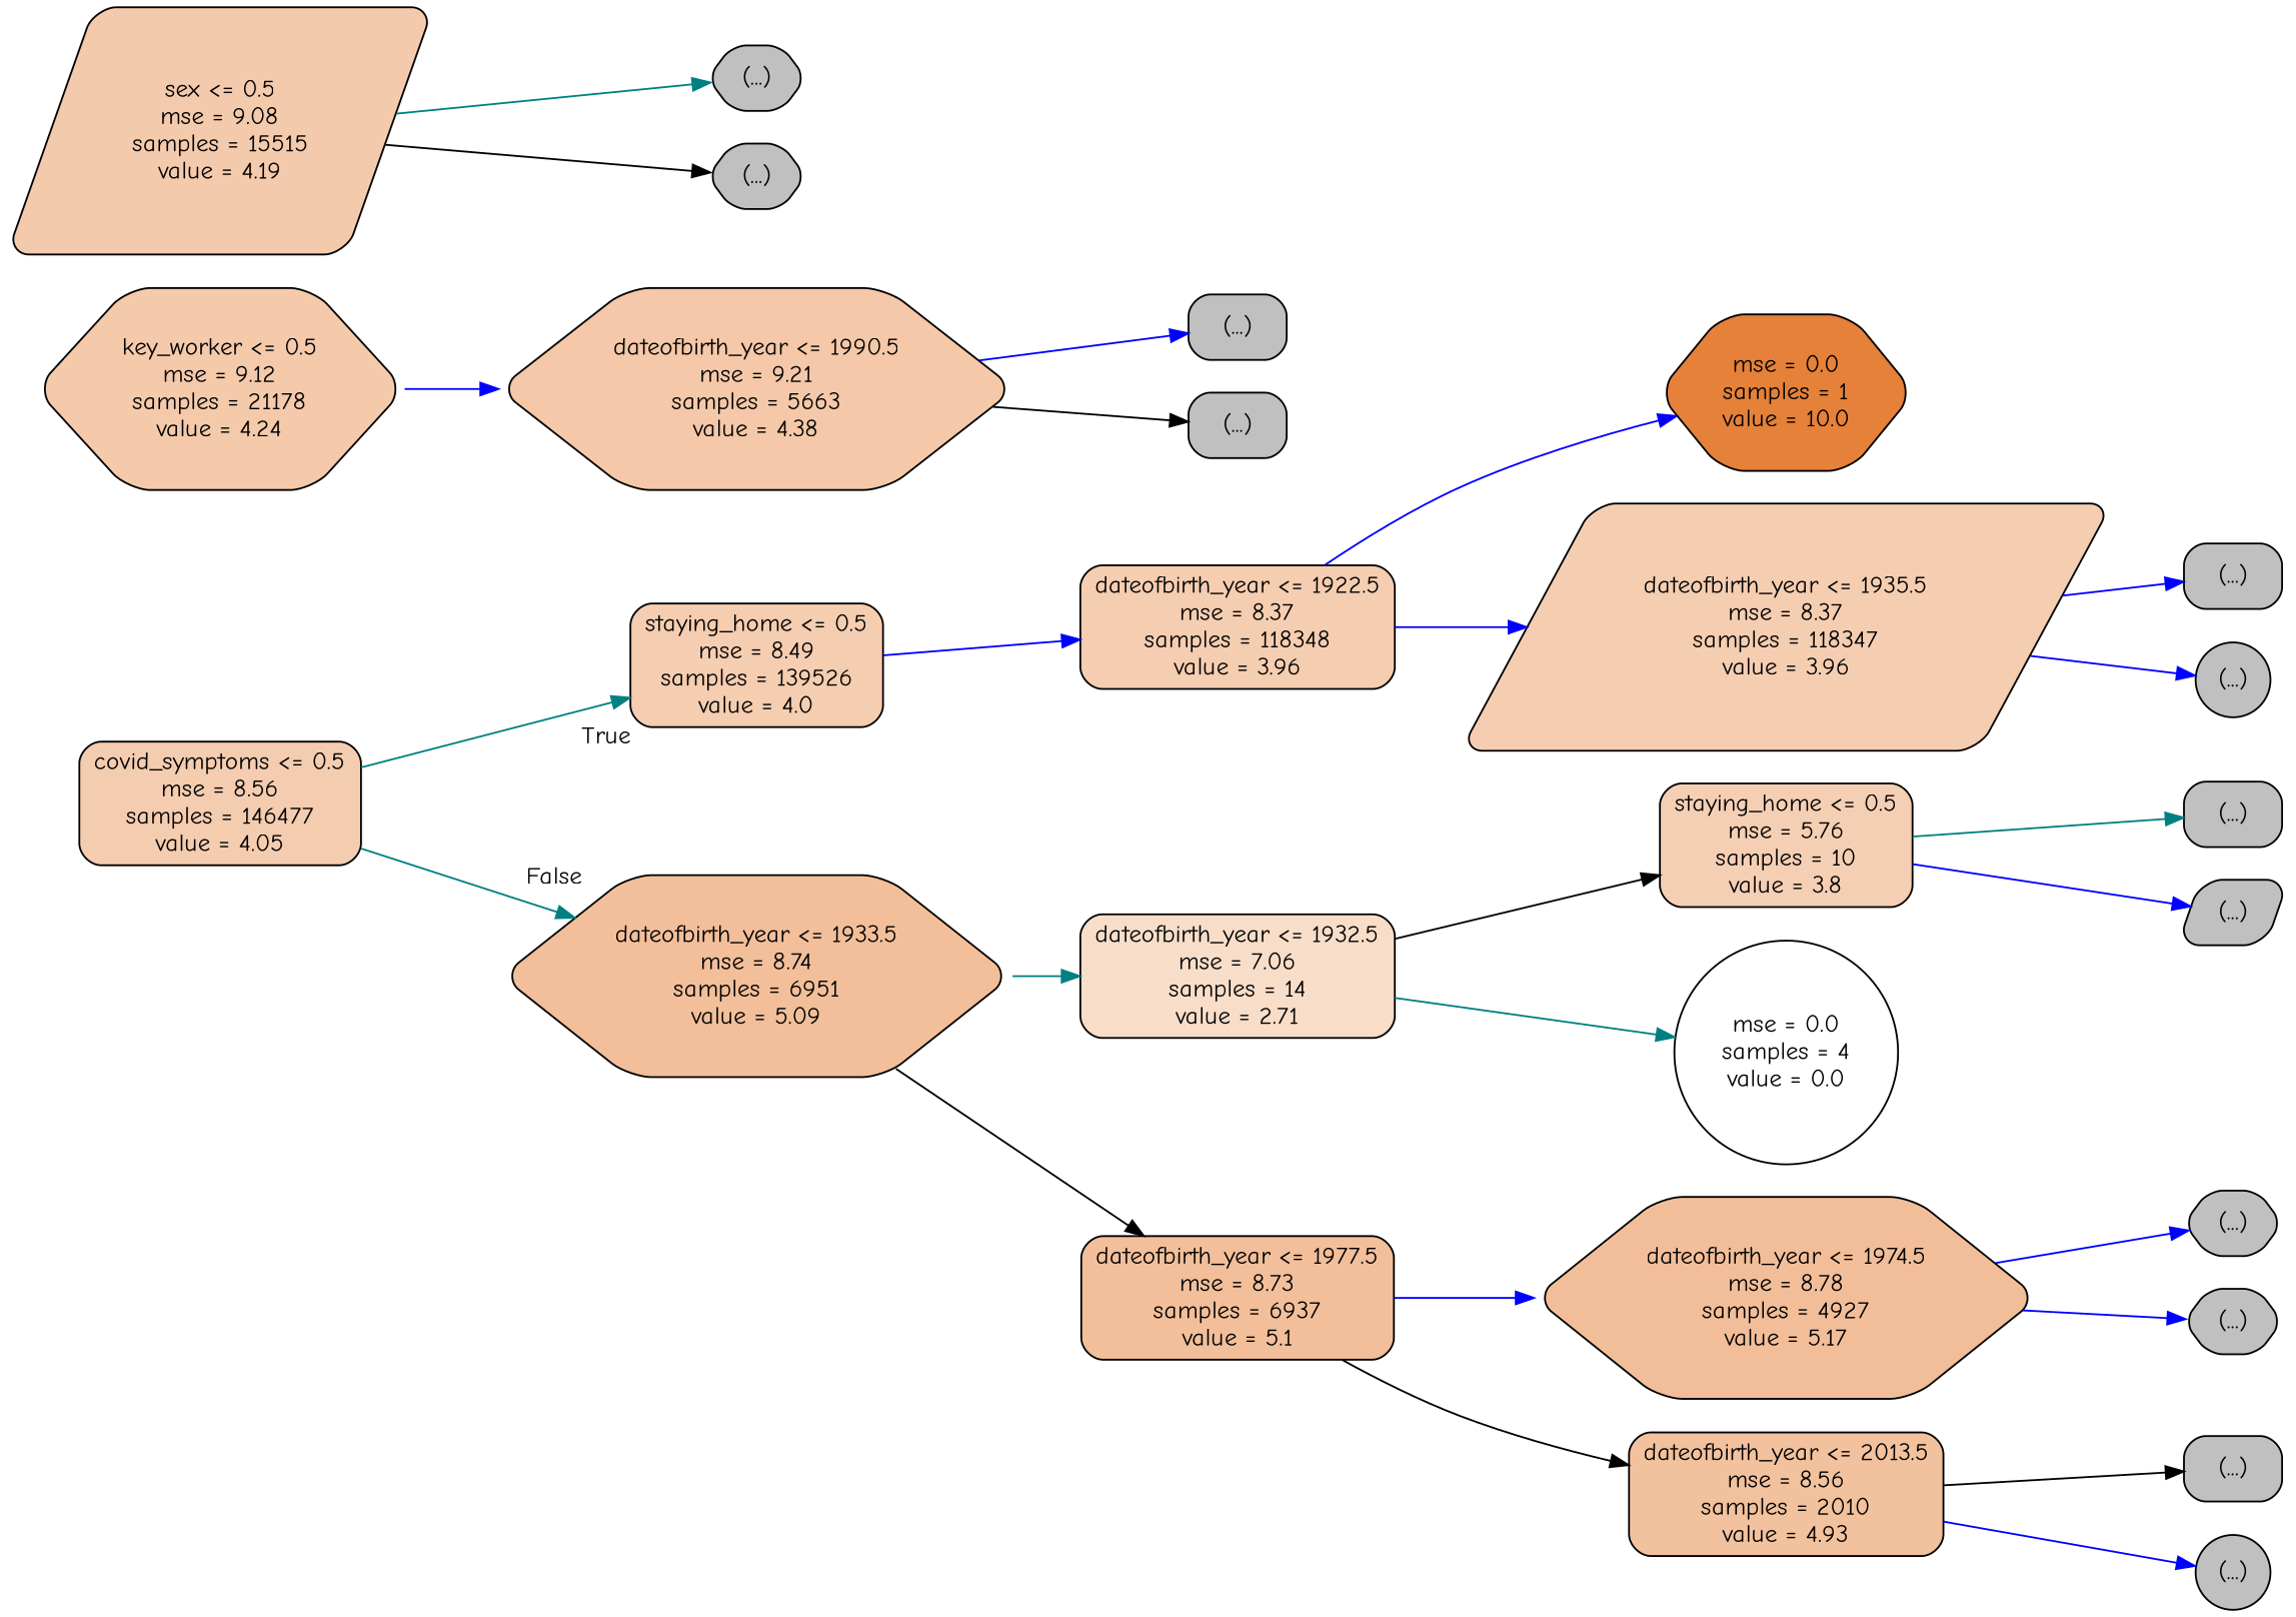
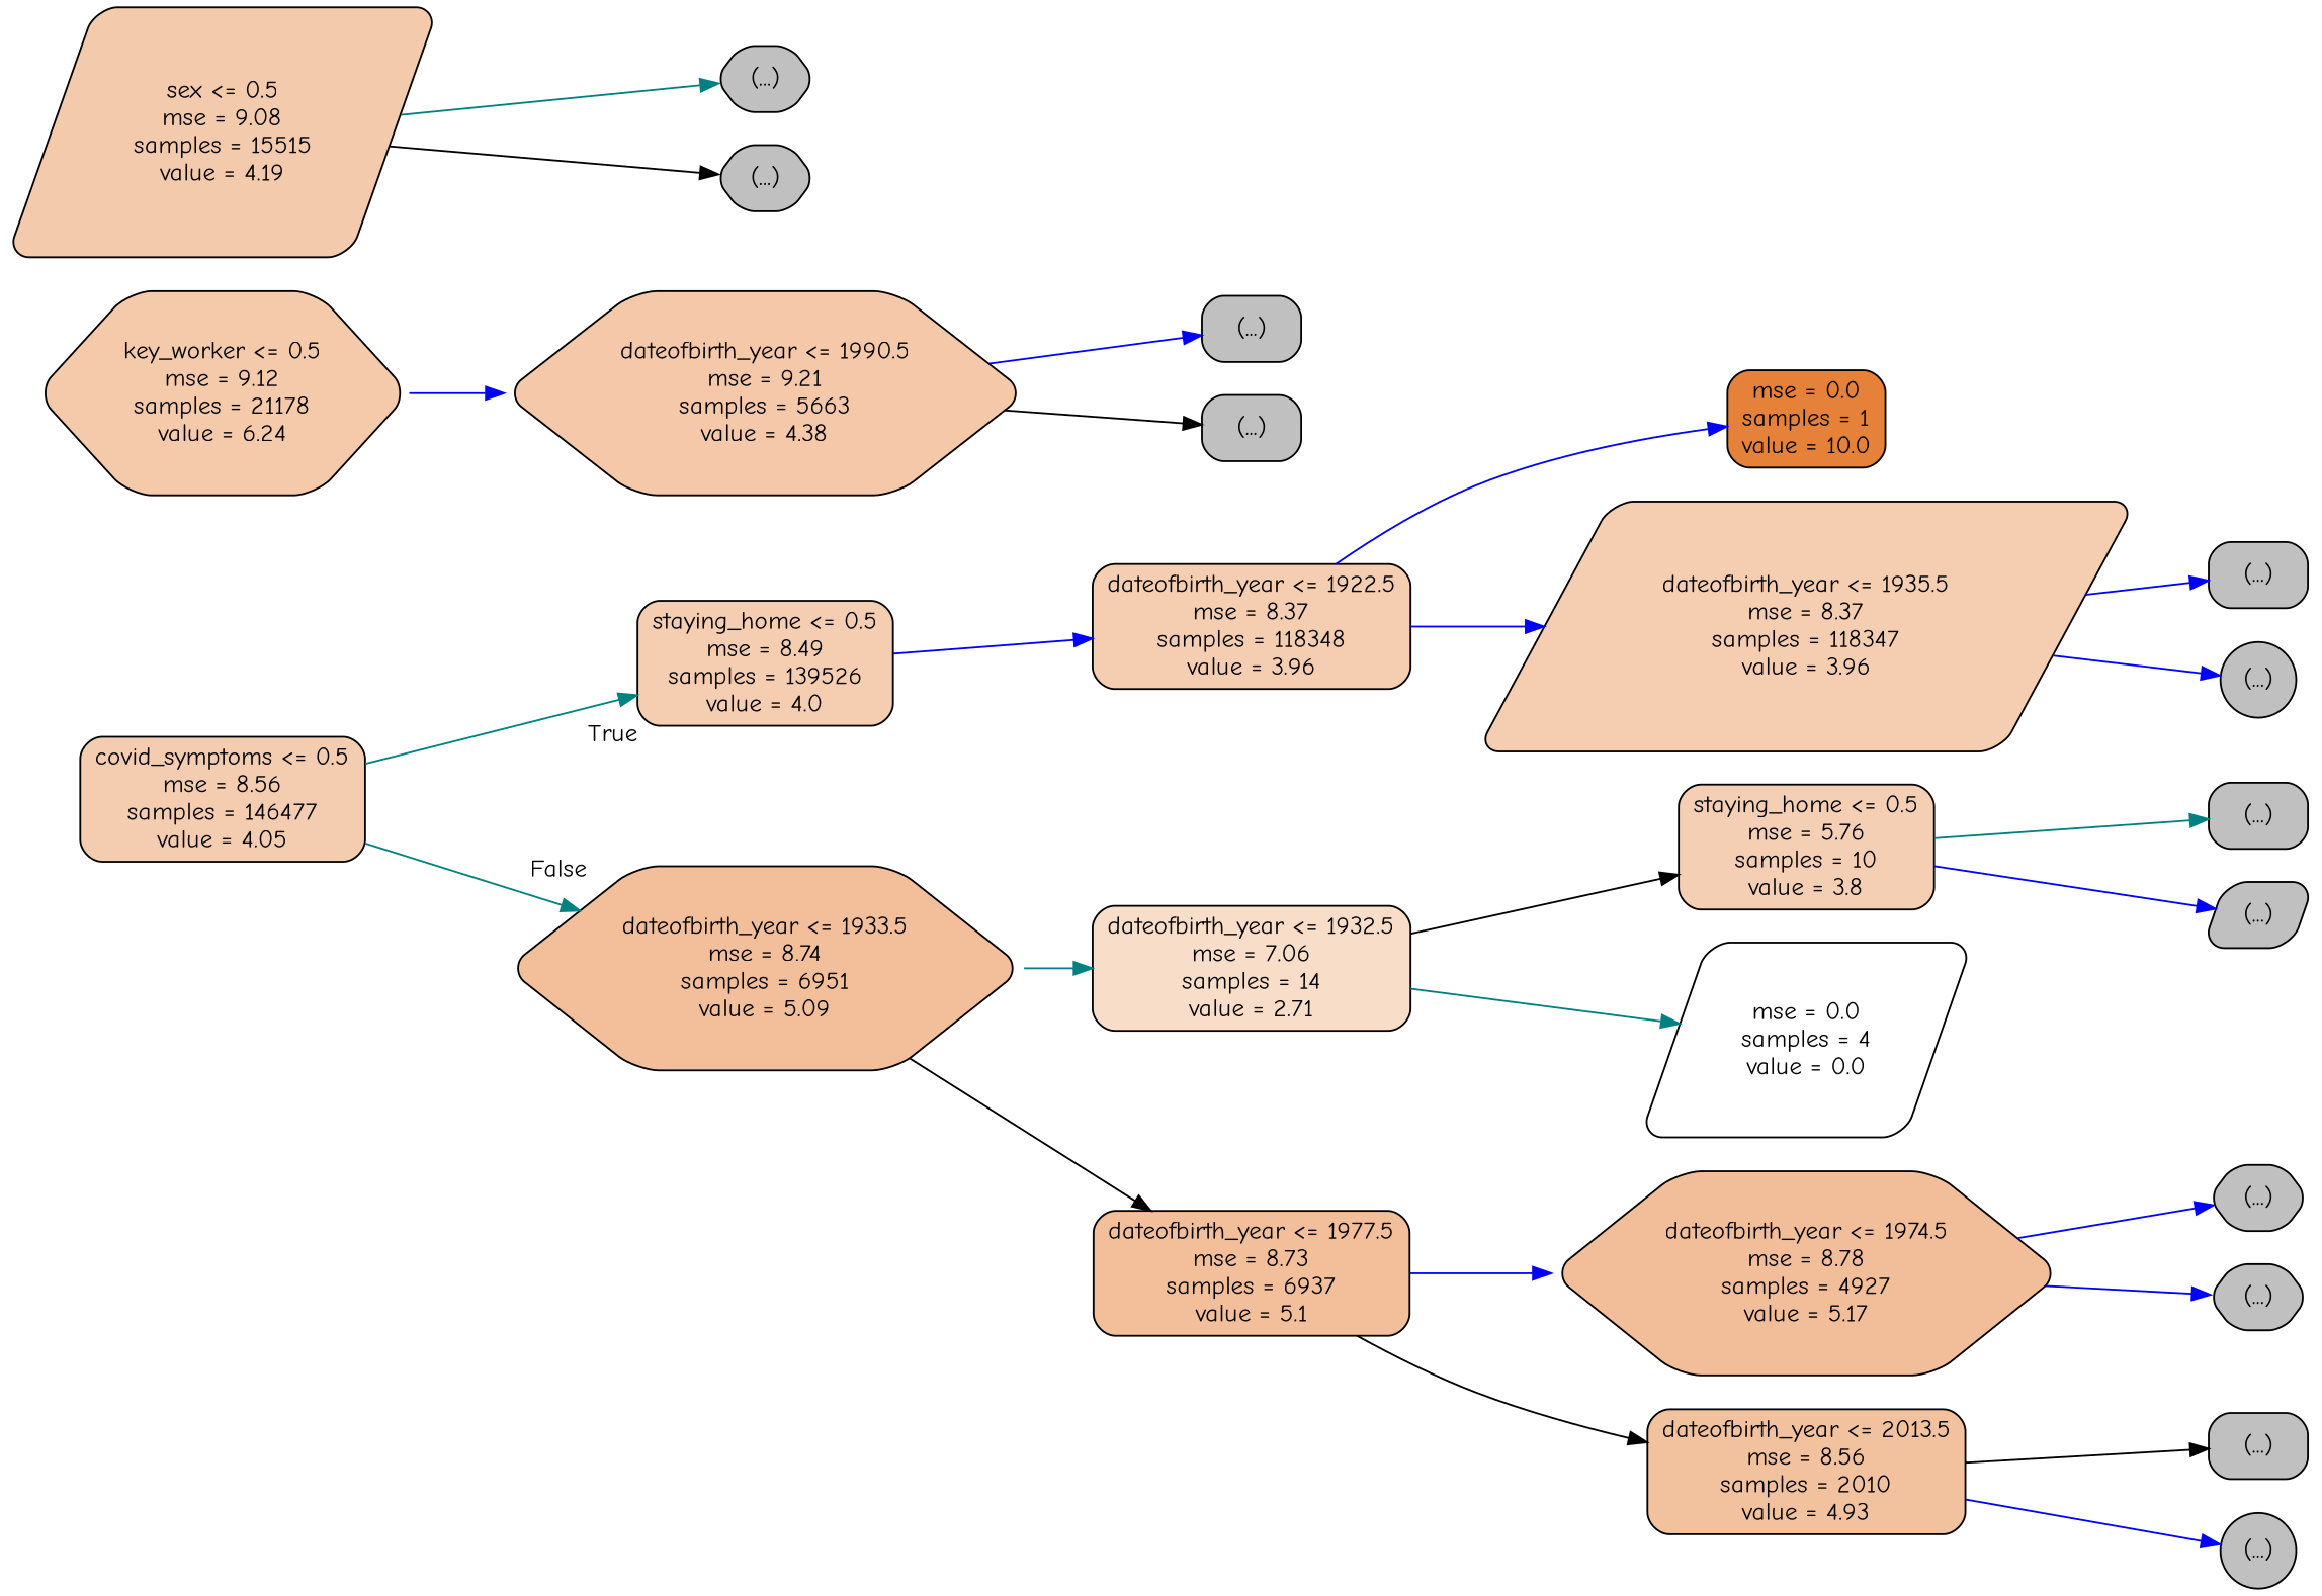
  digraph {
    fontname="Comic Neue"
    rankdir=LR
    node [color=black fillcolor="#C0C0C0" fontname="Comic Neue" shape=box style="filled, rounded"]
    edge [color=blue fontname="Comic Neue"]
    n1 [fillcolor="#f4ccaf" label="covid_symptoms <= 0.5\nmse = 8.56\nsamples = 146477\nvalue = 4.05"]
    n2 [fillcolor="#f5cdb0" label="staying_home <= 0.5\nmse = 8.49\nsamples = 139526\nvalue = 4.0"]
    n3 [fillcolor="#f2bf9a" label="dateofbirth_year <= 1933.5\nmse = 8.74\nsamples = 6951\nvalue = 5.09" shape=hexagon]
    n4 [fillcolor="#f5cdb1" label="dateofbirth_year <= 1922.5\nmse = 8.37\nsamples = 118348\nvalue = 3.96"]
    n5 [fillcolor="#f8ddc9" label="dateofbirth_year <= 1932.5\nmse = 7.06\nsamples = 14\nvalue = 2.71"]
    n6 [fillcolor="#f2bf9a" label="dateofbirth_year <= 1977.5\nmse = 8.73\nsamples = 6937\nvalue = 5.1"]
-   n7 [fillcolor="#f4caab" label="key_worker <= 0.5\nmse = 9.12\nsamples = 21178\nvalue = 4.24" shape=hexagon]
+   n7 [fillcolor="#f4caab" label="key_worker <= 0.5\nmse = 9.12\nsamples = 21178\nvalue = 6.24" shape=hexagon]
    n8 [fillcolor="#f4c8a8" label="dateofbirth_year <= 1990.5\nmse = 9.21\nsamples = 5663\nvalue = 4.38" shape=hexagon]
-   n9 [fillcolor="#e58139" label="mse = 0.0\nsamples = 1\nvalue = 10.0" shape=hexagon]
+   n9 [fillcolor="#e58139" label="mse = 0.0\nsamples = 1\nvalue = 10.0"]
    n10 [fillcolor="#f5cdb1" label="dateofbirth_year <= 1935.5\nmse = 8.37\nsamples = 118347\nvalue = 3.96" shape=parallelogram]
    n11 [label="(...)"]
    n12 [label="(...)"]
    n13 [fillcolor="#f4caac" label="sex <= 0.5\nmse = 9.08\nsamples = 15515\nvalue = 4.19" shape=parallelogram]
    n14 [label="(...)" shape=hexagon]
    n15 [label="(...)" shape=hexagon]
    n16 [label="(...)"]
    n17 [label="(...)" shape=circle]
    n18 [fillcolor="#f5cfb4" label="staying_home <= 0.5\nmse = 5.76\nsamples = 10\nvalue = 3.8"]
-   n19 [fillcolor="#ffffff" label="mse = 0.0\nsamples = 4\nvalue = 0.0" shape=circle]
+   n19 [fillcolor="#ffffff" label="mse = 0.0\nsamples = 4\nvalue = 0.0" shape=parallelogram]
    n20 [fillcolor="#f2be99" label="dateofbirth_year <= 1974.5\nmse = 8.78\nsamples = 4927\nvalue = 5.17" shape=hexagon]
    n21 [fillcolor="#f2c19d" label="dateofbirth_year <= 2013.5\nmse = 8.56\nsamples = 2010\nvalue = 4.93"]
    n22 [label="(...)"]
    n23 [label="(...)" shape=parallelogram]
    n24 [label="(...)" shape=hexagon]
    n25 [label="(...)" shape=hexagon]
    n26 [label="(...)"]
    n27 [label="(...)" shape=circle]
    n1 -> n2 [color=teal headlabel=True labelangle=45 labeldistance=2.5]
    n1 -> n3 [color=teal headlabel=False labelangle=-45 labeldistance=2.5]
    n2 -> n4
    n3 -> n5 [color=teal]
    n3 -> n6 [color=black]
    n4 -> n9
    n4 -> n10
    n5 -> n18 [color=black]
    n5 -> n19 [color=teal]
    n6 -> n20
    n6 -> n21 [color=black]
    n7 -> n8
    n8 -> n11
    n8 -> n12 [color=black]
    n10 -> n16
    n10 -> n17
    n13 -> n14 [color=teal]
    n13 -> n15 [color=black]
    n18 -> n22 [color=teal]
    n18 -> n23
    n20 -> n24
    n20 -> n25
    n21 -> n26 [color=black]
    n21 -> n27
  }
